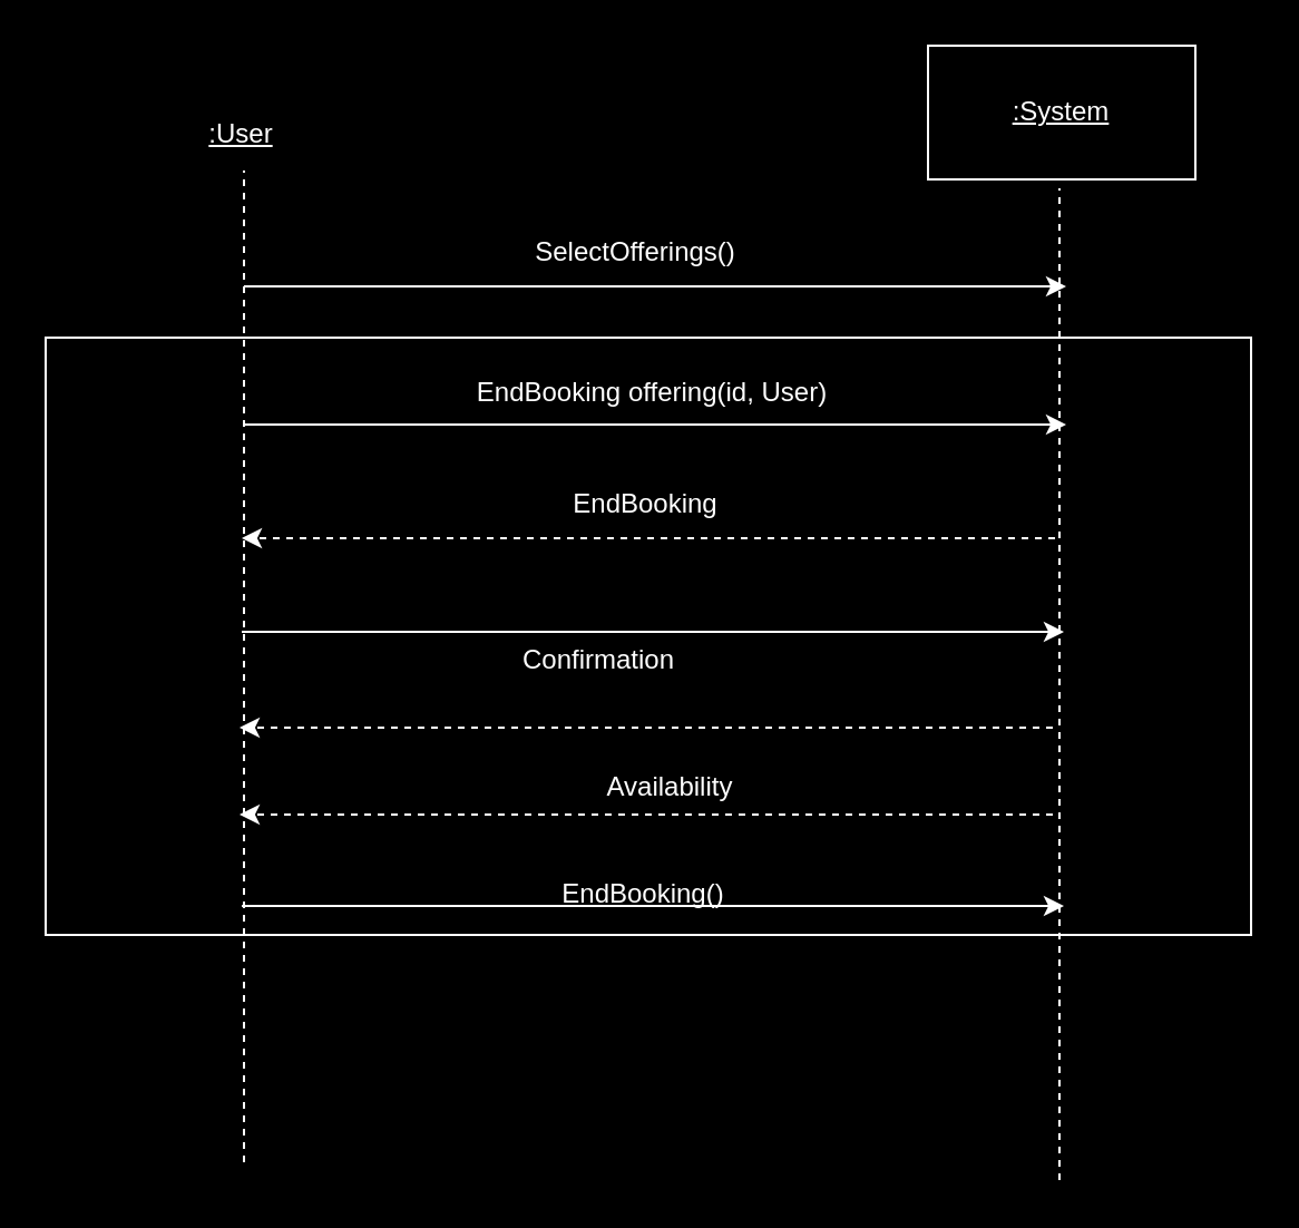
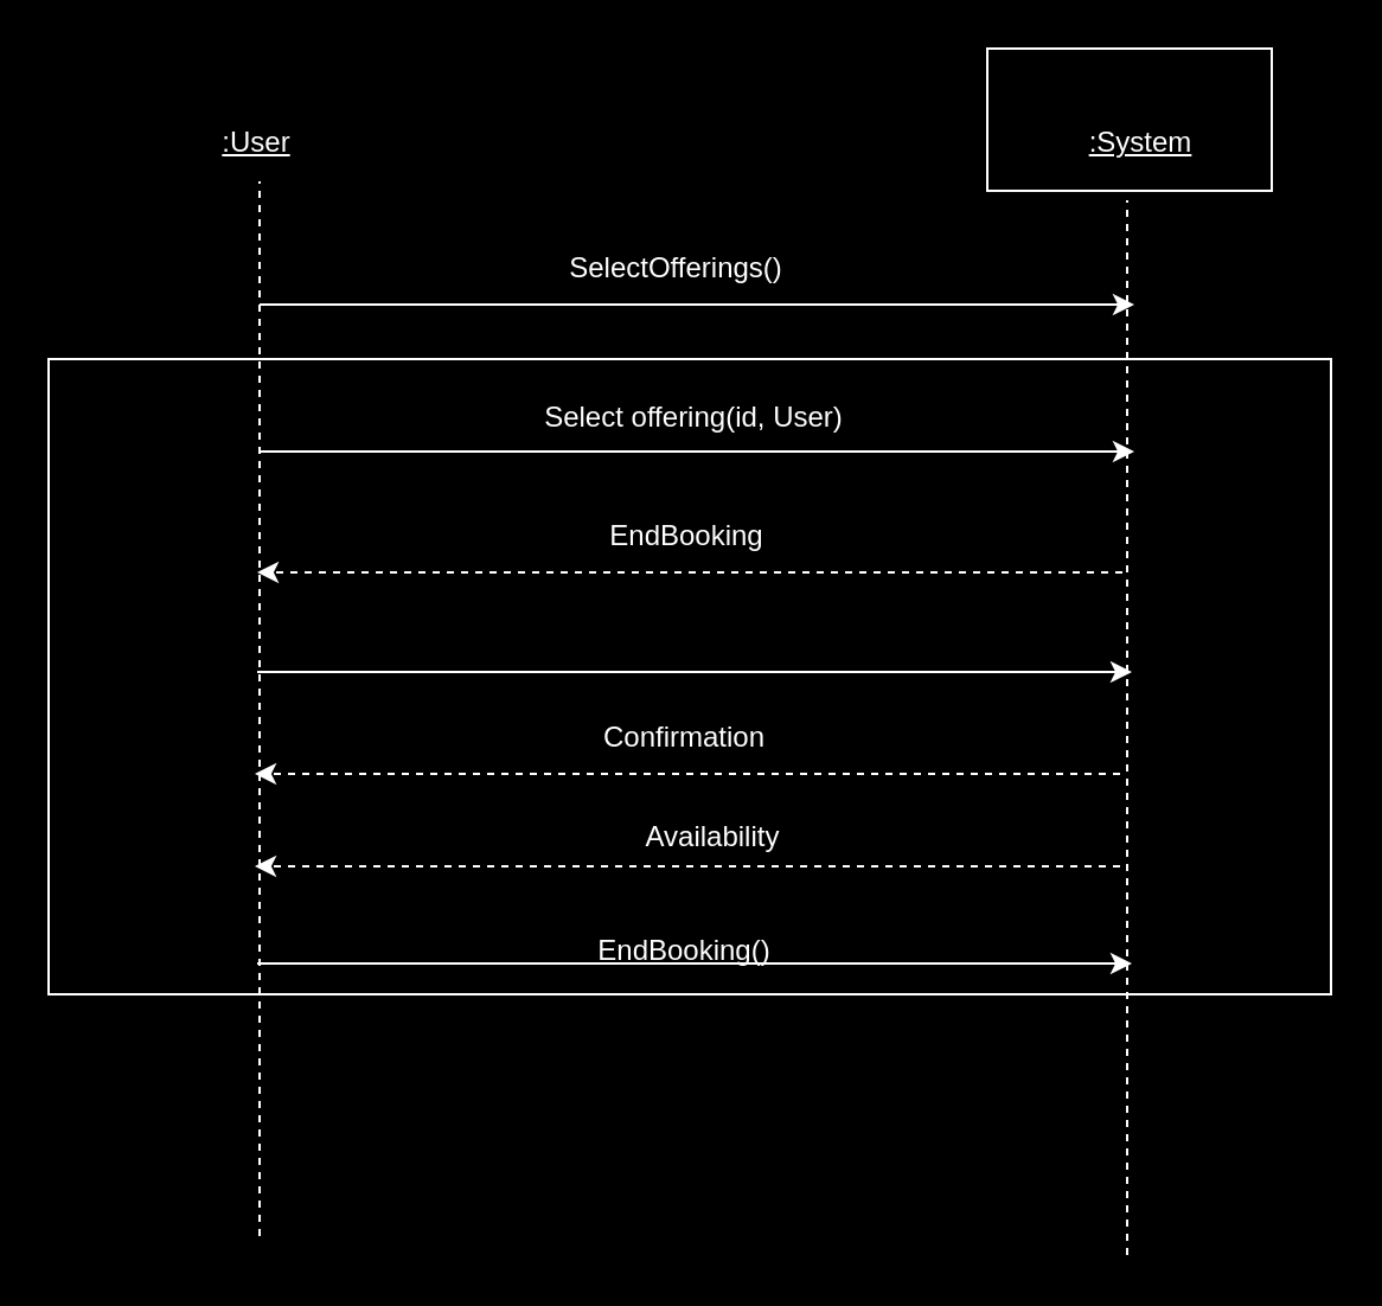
  <mxCell id="0" />
  <mxCell id="1" parent="0" />
  <mxCell id="2" value="" style="rounded=0;whiteSpace=wrap;html=1;fillColor=#000000;strokeColor=#FFFFFF;dropTarget=1;" vertex="1" parent="1"><mxGeometry x="20" y="151" width="541" height="268" as="geometry" /></mxCell>
  <mxCell id="3" value="" style="endArrow=none;dashed=1;html=1;rounded=0;strokeColor=#FFFFFF;" edge="1" parent="1"><mxGeometry width="50" height="50" relative="1" as="geometry"><mxPoint x="109" y="521" as="sourcePoint" /><mxPoint x="109" y="76" as="targetPoint" /></mxGeometry></mxCell>
  <mxCell id="4" value="" style="endArrow=none;dashed=1;html=1;rounded=0;strokeColor=#FFFFFF;" edge="1" parent="1"><mxGeometry width="50" height="50" relative="1" as="geometry"><mxPoint x="475" y="529" as="sourcePoint" /><mxPoint x="475" y="84" as="targetPoint" /></mxGeometry></mxCell>
  <mxCell id="5" value="&lt;font color=&quot;#ffffff&quot;&gt;&lt;u&gt;:User&lt;/u&gt;&lt;/font&gt;" style="text;html=1;align=center;verticalAlign=middle;whiteSpace=wrap;rounded=0;" vertex="1" parent="1"><mxGeometry x="78" y="45" width="60" height="30" as="geometry" /></mxCell>
  <mxCell id="6" value="" style="rounded=0;whiteSpace=wrap;html=1;fillColor=#000000;strokeColor=#FFFFFF;" vertex="1" parent="1"><mxGeometry x="416" y="20" width="120" height="60" as="geometry" /></mxCell>
- <mxCell id="7" value="&lt;font color=&quot;#ffffff&quot;&gt;&lt;u&gt;:System&lt;/u&gt;&lt;/font&gt;" style="text;html=1;align=center;verticalAlign=middle;whiteSpace=wrap;rounded=0;" vertex="1" parent="1"><mxGeometry x="446" y="35" width="60" height="30" as="geometry" /></mxCell>
+ <mxCell id="7" value="&lt;font color=&quot;#ffffff&quot;&gt;&lt;u&gt;:System&lt;/u&gt;&lt;/font&gt;" style="text;html=1;align=center;verticalAlign=middle;whiteSpace=wrap;rounded=0;" vertex="1" parent="1"><mxGeometry x="451" y="45" width="60" height="30" as="geometry" /></mxCell>
  <mxCell id="8" value="" style="endArrow=classic;html=1;rounded=0;strokeColor=#FFFFFF;" edge="1" parent="1"><mxGeometry width="50" height="50" relative="1" as="geometry"><mxPoint x="109" y="128" as="sourcePoint" /><mxPoint x="478" y="128" as="targetPoint" /></mxGeometry></mxCell>
  <mxCell id="9" value="&lt;font color=&quot;#ffffff&quot;&gt;SelectOfferings()&lt;/font&gt;" style="text;html=1;align=center;verticalAlign=middle;whiteSpace=wrap;rounded=0;" vertex="1" parent="1"><mxGeometry x="255" y="98" width="60" height="30" as="geometry" /></mxCell>
  <mxCell id="10" value="" style="endArrow=classic;html=1;rounded=0;strokeColor=#FFFFFF;" edge="1" parent="1"><mxGeometry width="50" height="50" relative="1" as="geometry"><mxPoint x="109" y="190" as="sourcePoint" /><mxPoint x="478" y="190" as="targetPoint" /></mxGeometry></mxCell>
- <mxCell id="11" value="&lt;font color=&quot;#ffffff&quot;&gt;EndBooking offering(id, User)&lt;/font&gt;" style="text;html=1;align=center;verticalAlign=middle;whiteSpace=wrap;rounded=0;" vertex="1" parent="1"><mxGeometry x="171" y="161" width="243" height="30" as="geometry" /></mxCell>
+ <mxCell id="11" value="&lt;font color=&quot;#ffffff&quot;&gt;Select offering(id, User)&lt;/font&gt;" style="text;html=1;align=center;verticalAlign=middle;whiteSpace=wrap;rounded=0;" vertex="1" parent="1"><mxGeometry x="171" y="161" width="243" height="30" as="geometry" /></mxCell>
  <mxCell id="12" value="" style="endArrow=classic;html=1;rounded=0;strokeColor=#FFFFFF;dashed=1;" edge="1" parent="1"><mxGeometry width="50" height="50" relative="1" as="geometry"><mxPoint x="473" y="241" as="sourcePoint" /><mxPoint x="108" y="241" as="targetPoint" /></mxGeometry></mxCell>
  <mxCell id="13" value="&lt;font color=&quot;#ffffff&quot;&gt;&lt;span style=&quot;background-color: rgb(0, 0, 0);&quot;&gt;EndBooking&lt;/span&gt;&lt;/font&gt;" style="text;html=1;align=center;verticalAlign=middle;whiteSpace=wrap;rounded=0;" vertex="1" parent="1"><mxGeometry x="168" y="211" width="243" height="30" as="geometry" /></mxCell>
  <mxCell id="14" value="" style="endArrow=classic;html=1;rounded=0;strokeColor=#FFFFFF;" edge="1" parent="1"><mxGeometry width="50" height="50" relative="1" as="geometry"><mxPoint x="108" y="283" as="sourcePoint" /><mxPoint x="477" y="283" as="targetPoint" /></mxGeometry></mxCell>
  <mxCell id="15" value="" style="endArrow=classic;html=1;rounded=0;strokeColor=#FFFFFF;" edge="1" parent="1"><mxGeometry width="50" height="50" relative="1" as="geometry"><mxPoint x="108" y="406" as="sourcePoint" /><mxPoint x="477" y="406" as="targetPoint" /></mxGeometry></mxCell>
  <mxCell id="16" value="&lt;font color=&quot;#ffffff&quot;&gt;EndBooking()&lt;/font&gt;" style="text;html=1;align=center;verticalAlign=middle;whiteSpace=wrap;rounded=0;" vertex="1" parent="1"><mxGeometry x="167" y="386" width="243" height="30" as="geometry" /></mxCell>
  <mxCell id="17" value="" style="endArrow=classic;html=1;rounded=0;strokeColor=#FFFFFF;dashed=1;" edge="1" parent="1"><mxGeometry width="50" height="50" relative="1" as="geometry"><mxPoint x="472" y="326" as="sourcePoint" /><mxPoint x="107" y="326" as="targetPoint" /></mxGeometry></mxCell>
- <mxCell id="18" value="&lt;font color=&quot;#ffffff&quot;&gt;&lt;span style=&quot;background-color: rgb(0, 0, 0);&quot;&gt;Confirmation&lt;/span&gt;&lt;/font&gt;" style="text;html=1;align=center;verticalAlign=middle;whiteSpace=wrap;rounded=0;" vertex="1" parent="1"><mxGeometry x="147" y="281" width="243" height="30" as="geometry" /></mxCell>
+ <mxCell id="18" value="&lt;font color=&quot;#ffffff&quot;&gt;&lt;span style=&quot;background-color: rgb(0, 0, 0);&quot;&gt;Confirmation&lt;/span&gt;&lt;/font&gt;" style="text;html=1;align=center;verticalAlign=middle;whiteSpace=wrap;rounded=0;" vertex="1" parent="1"><mxGeometry x="167" y="296" width="243" height="30" as="geometry" /></mxCell>
  <mxCell id="19" value="" style="endArrow=classic;html=1;rounded=0;strokeColor=#FFFFFF;dashed=1;" edge="1" parent="1"><mxGeometry width="50" height="50" relative="1" as="geometry"><mxPoint x="472" y="365" as="sourcePoint" /><mxPoint x="107" y="365" as="targetPoint" /></mxGeometry></mxCell>
  <mxCell id="20" value="&lt;font color=&quot;#ffffff&quot;&gt;&lt;span style=&quot;background-color: rgb(0, 0, 0);&quot;&gt;Availability&lt;/span&gt;&lt;/font&gt;" style="text;html=1;align=center;verticalAlign=middle;whiteSpace=wrap;rounded=0;" vertex="1" parent="1"><mxGeometry x="178.5" y="338" width="243" height="30" as="geometry" /></mxCell>
